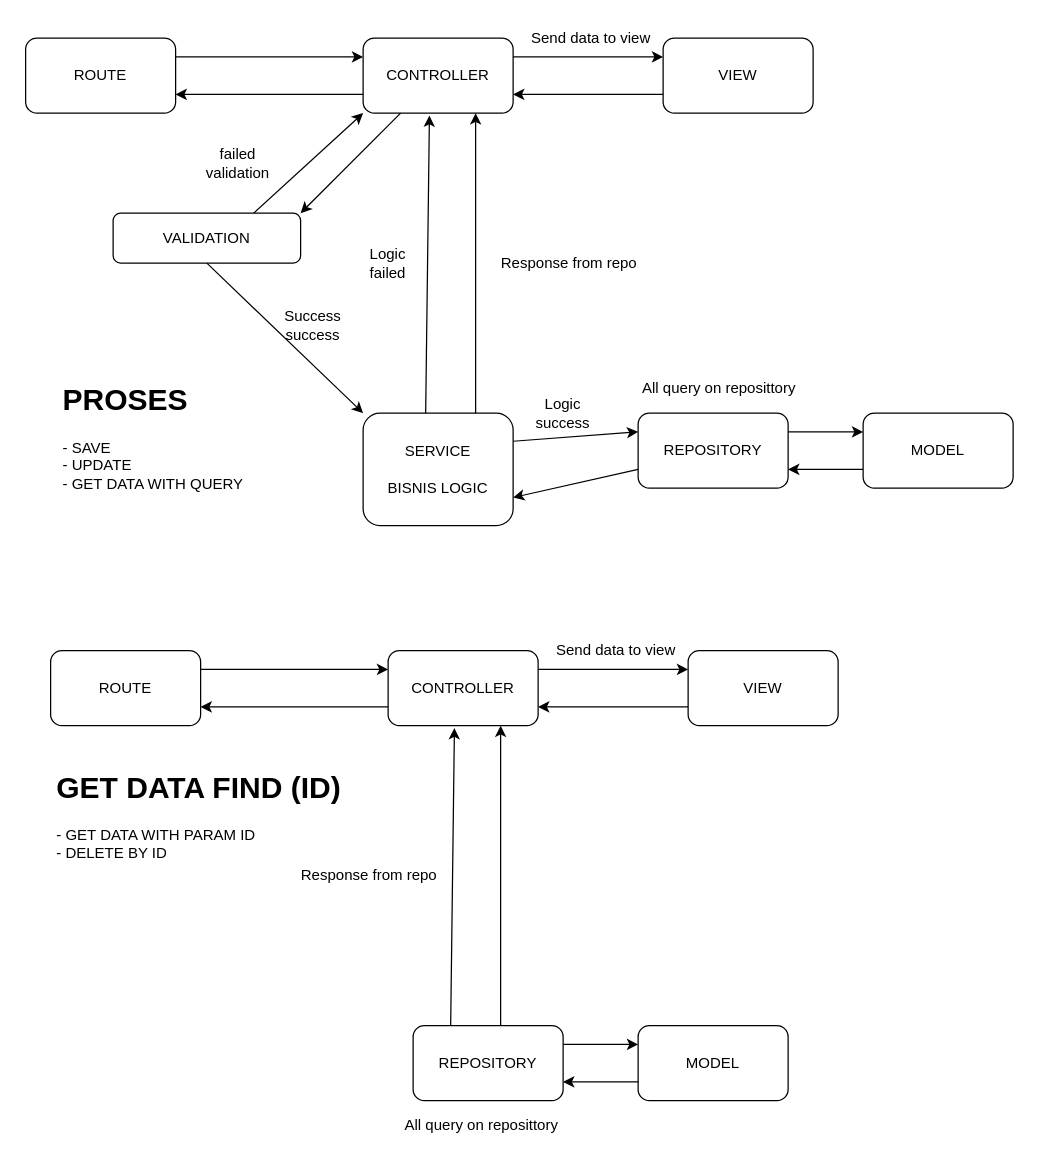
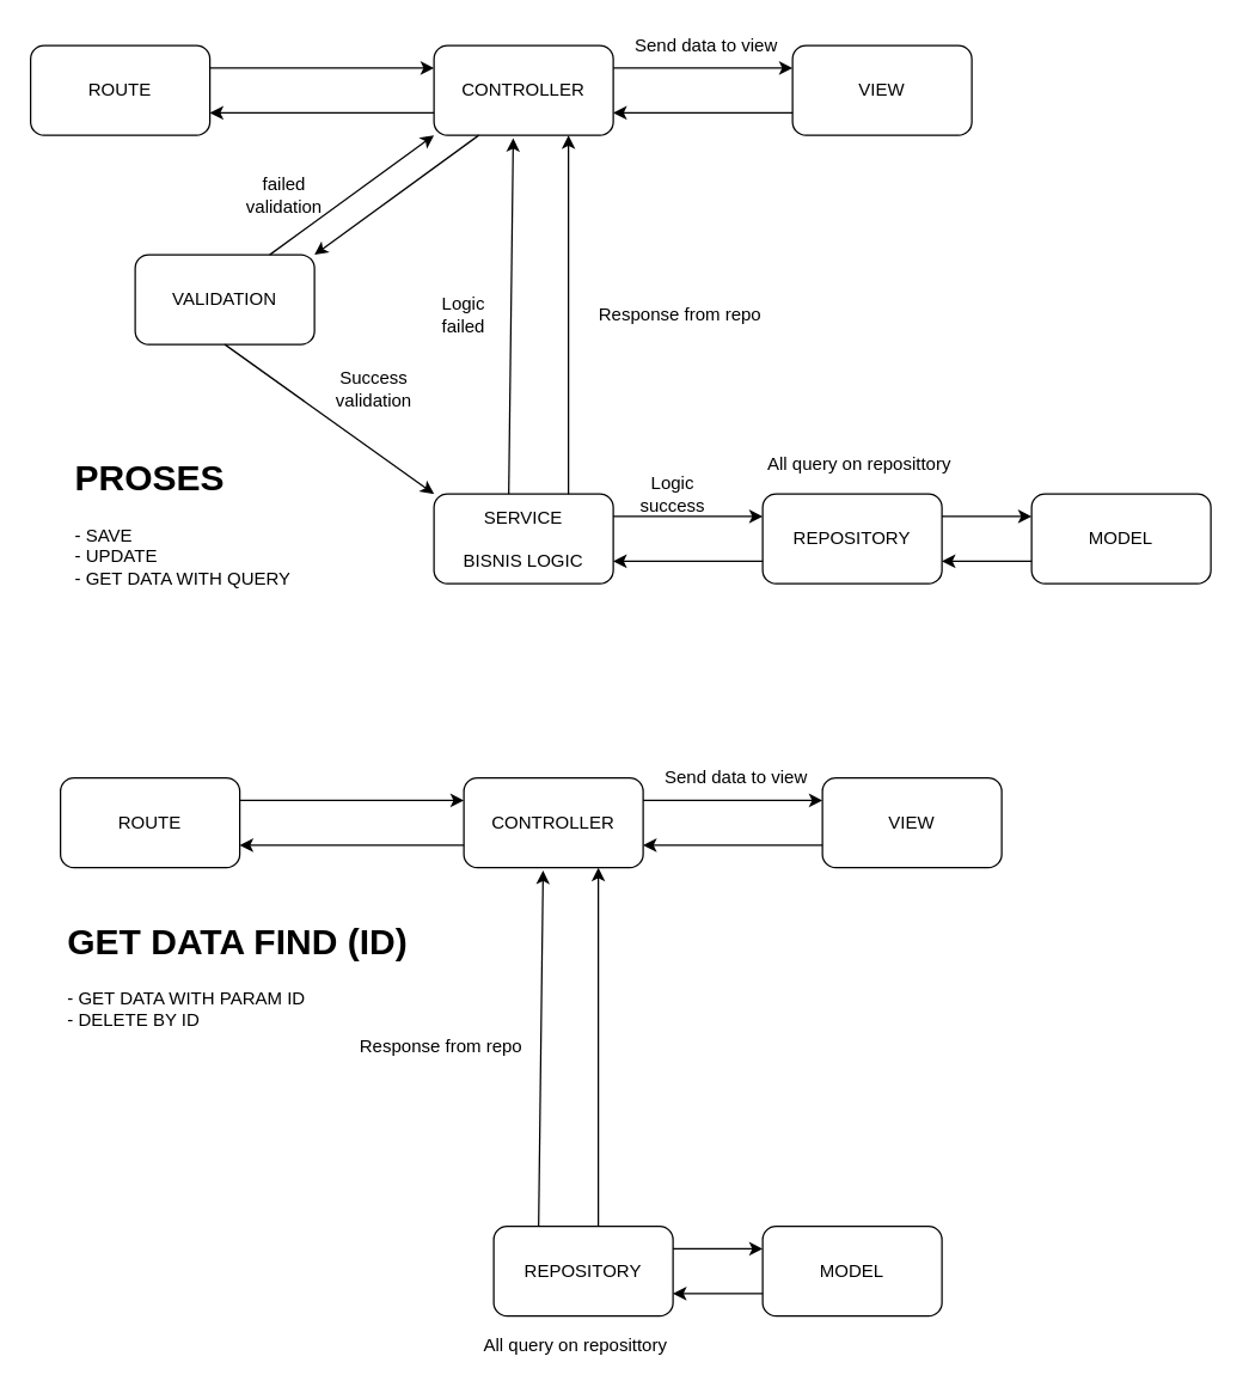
  <mxCell id="0" />
  <mxCell id="1" parent="0" />
  <mxCell id="2" value="ROUTE" style="rounded=1;whiteSpace=wrap;html=1;" parent="1" vertex="1"><mxGeometry x="20" y="30" width="120" height="60" as="geometry" /></mxCell>
  <mxCell id="3" value="CONTROLLER" style="rounded=1;whiteSpace=wrap;html=1;" parent="1" vertex="1"><mxGeometry x="290" y="30" width="120" height="60" as="geometry" /></mxCell>
- <mxCell id="4" value="&lt;div&gt;SERVICE&lt;/div&gt;&lt;br&gt;BISNIS LOGIC" style="rounded=1;whiteSpace=wrap;html=1;" parent="1" vertex="1"><mxGeometry x="290" y="330" width="120" height="90" as="geometry" /></mxCell>
+ <mxCell id="4" value="&lt;div&gt;SERVICE&lt;/div&gt;&lt;br&gt;BISNIS LOGIC" style="rounded=1;whiteSpace=wrap;html=1;" parent="1" vertex="1"><mxGeometry x="290" y="330" width="120" height="60" as="geometry" /></mxCell>
  <mxCell id="5" value="REPOSITORY" style="rounded=1;whiteSpace=wrap;html=1;" parent="1" vertex="1"><mxGeometry x="510" y="330" width="120" height="60" as="geometry" /></mxCell>
- <mxCell id="6" value="VALIDATION" style="rounded=1;whiteSpace=wrap;html=1;" parent="1" vertex="1"><mxGeometry x="90" y="170" width="150" height="40" as="geometry" /></mxCell>
+ <mxCell id="6" value="VALIDATION" style="rounded=1;whiteSpace=wrap;html=1;" parent="1" vertex="1"><mxGeometry x="90" y="170" width="120" height="60" as="geometry" /></mxCell>
  <mxCell id="7" value="MODEL" style="rounded=1;whiteSpace=wrap;html=1;" parent="1" vertex="1"><mxGeometry x="690" y="330" width="120" height="60" as="geometry" /></mxCell>
  <mxCell id="8" value="" style="endArrow=classic;html=1;exitX=0.75;exitY=0;exitDx=0;exitDy=0;entryX=0;entryY=1;entryDx=0;entryDy=0;" parent="1" source="6" target="3" edge="1"><mxGeometry width="50" height="50" relative="1" as="geometry"><mxPoint x="290" y="270" as="sourcePoint" /><mxPoint x="230" y="100" as="targetPoint" /></mxGeometry></mxCell>
  <mxCell id="9" value="" style="endArrow=classic;html=1;entryX=0;entryY=0;entryDx=0;entryDy=0;exitX=0.5;exitY=1;exitDx=0;exitDy=0;" parent="1" source="6" target="4" edge="1"><mxGeometry width="50" height="50" relative="1" as="geometry"><mxPoint x="290" y="270" as="sourcePoint" /><mxPoint x="340" y="220" as="targetPoint" /></mxGeometry></mxCell>
  <mxCell id="10" value="" style="endArrow=classic;html=1;exitX=1;exitY=0.25;exitDx=0;exitDy=0;entryX=0;entryY=0.25;entryDx=0;entryDy=0;" parent="1" source="5" target="7" edge="1"><mxGeometry width="50" height="50" relative="1" as="geometry"><mxPoint x="290" y="270" as="sourcePoint" /><mxPoint x="340" y="220" as="targetPoint" /></mxGeometry></mxCell>
  <mxCell id="11" value="" style="endArrow=classic;html=1;exitX=0;exitY=0.75;exitDx=0;exitDy=0;entryX=1;entryY=0.75;entryDx=0;entryDy=0;" parent="1" source="7" target="5" edge="1"><mxGeometry width="50" height="50" relative="1" as="geometry"><mxPoint x="290" y="270" as="sourcePoint" /><mxPoint x="340" y="220" as="targetPoint" /></mxGeometry></mxCell>
  <mxCell id="12" value="" style="endArrow=classic;html=1;exitX=1;exitY=0.25;exitDx=0;exitDy=0;entryX=0;entryY=0.25;entryDx=0;entryDy=0;" parent="1" source="4" target="5" edge="1"><mxGeometry width="50" height="50" relative="1" as="geometry"><mxPoint x="290" y="270" as="sourcePoint" /><mxPoint x="340" y="220" as="targetPoint" /></mxGeometry></mxCell>
  <mxCell id="13" value="" style="endArrow=classic;html=1;exitX=0;exitY=0.75;exitDx=0;exitDy=0;entryX=1;entryY=0.75;entryDx=0;entryDy=0;" parent="1" source="5" target="4" edge="1"><mxGeometry width="50" height="50" relative="1" as="geometry"><mxPoint x="290" y="270" as="sourcePoint" /><mxPoint x="340" y="220" as="targetPoint" /></mxGeometry></mxCell>
  <mxCell id="14" value="" style="endArrow=classic;html=1;exitX=0.75;exitY=0;exitDx=0;exitDy=0;entryX=0.75;entryY=1;entryDx=0;entryDy=0;" parent="1" source="4" target="3" edge="1"><mxGeometry width="50" height="50" relative="1" as="geometry"><mxPoint x="290" y="270" as="sourcePoint" /><mxPoint x="340" y="220" as="targetPoint" /></mxGeometry></mxCell>
  <mxCell id="15" value="" style="endArrow=classic;html=1;exitX=1;exitY=0.25;exitDx=0;exitDy=0;entryX=0;entryY=0.25;entryDx=0;entryDy=0;" parent="1" source="2" target="3" edge="1"><mxGeometry width="50" height="50" relative="1" as="geometry"><mxPoint x="290" y="230" as="sourcePoint" /><mxPoint x="340" y="180" as="targetPoint" /></mxGeometry></mxCell>
  <mxCell id="16" value="" style="endArrow=classic;html=1;exitX=0;exitY=0.75;exitDx=0;exitDy=0;entryX=1;entryY=0.75;entryDx=0;entryDy=0;" parent="1" source="3" target="2" edge="1"><mxGeometry width="50" height="50" relative="1" as="geometry"><mxPoint x="290" y="230" as="sourcePoint" /><mxPoint x="340" y="180" as="targetPoint" /></mxGeometry></mxCell>
  <mxCell id="17" value="&lt;div&gt;VIEW&lt;/div&gt;" style="rounded=1;whiteSpace=wrap;html=1;" parent="1" vertex="1"><mxGeometry x="530" y="30" width="120" height="60" as="geometry" /></mxCell>
  <mxCell id="18" value="" style="endArrow=classic;html=1;exitX=0;exitY=0.75;exitDx=0;exitDy=0;entryX=1;entryY=0.75;entryDx=0;entryDy=0;" parent="1" source="17" target="3" edge="1"><mxGeometry width="50" height="50" relative="1" as="geometry"><mxPoint x="290" y="230" as="sourcePoint" /><mxPoint x="340" y="180" as="targetPoint" /></mxGeometry></mxCell>
  <mxCell id="19" value="" style="endArrow=classic;html=1;exitX=1;exitY=0.25;exitDx=0;exitDy=0;entryX=0;entryY=0.25;entryDx=0;entryDy=0;" parent="1" source="3" target="17" edge="1"><mxGeometry width="50" height="50" relative="1" as="geometry"><mxPoint x="290" y="230" as="sourcePoint" /><mxPoint x="340" y="180" as="targetPoint" /></mxGeometry></mxCell>
  <mxCell id="20" value="&lt;h1&gt;PROSES&lt;/h1&gt;&lt;div&gt;- SAVE&lt;/div&gt;&lt;div&gt;- UPDATE&lt;/div&gt;&lt;div&gt;- GET DATA WITH QUERY&lt;/div&gt;" style="text;html=1;strokeColor=none;fillColor=none;spacing=5;spacingTop=-20;whiteSpace=wrap;overflow=hidden;rounded=0;" parent="1" vertex="1"><mxGeometry x="45" y="300" width="220" height="100" as="geometry" /></mxCell>
  <mxCell id="21" value="" style="endArrow=classic;html=1;entryX=1;entryY=0;entryDx=0;entryDy=0;exitX=0.25;exitY=1;exitDx=0;exitDy=0;" parent="1" source="3" target="6" edge="1"><mxGeometry width="50" height="50" relative="1" as="geometry"><mxPoint x="270" y="160" as="sourcePoint" /><mxPoint x="340" y="180" as="targetPoint" /></mxGeometry></mxCell>
  <mxCell id="22" value="&lt;div&gt;failed validation&lt;/div&gt;" style="text;html=1;strokeColor=none;fillColor=none;align=center;verticalAlign=middle;whiteSpace=wrap;rounded=0;" parent="1" vertex="1"><mxGeometry x="170" y="120" width="40" height="20" as="geometry" /></mxCell>
- <mxCell id="23" value="Success success" style="text;html=1;strokeColor=none;fillColor=none;align=center;verticalAlign=middle;whiteSpace=wrap;rounded=0;" parent="1" vertex="1"><mxGeometry x="230" y="250" width="40" height="20" as="geometry" /></mxCell>
+ <mxCell id="23" value="Success validation" style="text;html=1;strokeColor=none;fillColor=none;align=center;verticalAlign=middle;whiteSpace=wrap;rounded=0;" parent="1" vertex="1"><mxGeometry x="230" y="250" width="40" height="20" as="geometry" /></mxCell>
  <mxCell id="24" value="Logic success" style="text;html=1;strokeColor=none;fillColor=none;align=center;verticalAlign=middle;whiteSpace=wrap;rounded=0;" parent="1" vertex="1"><mxGeometry x="430" y="320" width="40" height="20" as="geometry" /></mxCell>
  <mxCell id="25" value="" style="endArrow=classic;html=1;exitX=0.417;exitY=0;exitDx=0;exitDy=0;exitPerimeter=0;entryX=0.442;entryY=1.033;entryDx=0;entryDy=0;entryPerimeter=0;" parent="1" source="4" target="3" edge="1"><mxGeometry width="50" height="50" relative="1" as="geometry"><mxPoint x="290" y="230" as="sourcePoint" /><mxPoint x="340" y="180" as="targetPoint" /></mxGeometry></mxCell>
  <mxCell id="26" value="Logic failed" style="text;html=1;strokeColor=none;fillColor=none;align=center;verticalAlign=middle;whiteSpace=wrap;rounded=0;" parent="1" vertex="1"><mxGeometry x="290" y="200" width="40" height="20" as="geometry" /></mxCell>
  <mxCell id="27" value="Response from repo" style="text;html=1;strokeColor=none;fillColor=none;align=center;verticalAlign=middle;whiteSpace=wrap;rounded=0;" parent="1" vertex="1"><mxGeometry x="390" y="200" width="130" height="20" as="geometry" /></mxCell>
  <mxCell id="28" value="Send data to view" style="text;html=1;strokeColor=none;fillColor=none;align=center;verticalAlign=middle;whiteSpace=wrap;rounded=0;" parent="1" vertex="1"><mxGeometry x="415" y="20" width="115" height="20" as="geometry" /></mxCell>
  <mxCell id="29" value="All query on reposittory" style="text;html=1;strokeColor=none;fillColor=none;align=center;verticalAlign=middle;whiteSpace=wrap;rounded=0;" parent="1" vertex="1"><mxGeometry x="500" y="300" width="150" height="20" as="geometry" /></mxCell>
  <mxCell id="30" value="ROUTE" style="rounded=1;whiteSpace=wrap;html=1;" vertex="1" parent="1"><mxGeometry x="40" y="520" width="120" height="60" as="geometry" /></mxCell>
  <mxCell id="31" value="CONTROLLER" style="rounded=1;whiteSpace=wrap;html=1;" vertex="1" parent="1"><mxGeometry x="310" y="520" width="120" height="60" as="geometry" /></mxCell>
  <mxCell id="32" value="REPOSITORY" style="rounded=1;whiteSpace=wrap;html=1;" vertex="1" parent="1"><mxGeometry x="330" y="820" width="120" height="60" as="geometry" /></mxCell>
  <mxCell id="33" value="MODEL" style="rounded=1;whiteSpace=wrap;html=1;" vertex="1" parent="1"><mxGeometry x="510" y="820" width="120" height="60" as="geometry" /></mxCell>
  <mxCell id="34" value="" style="endArrow=classic;html=1;exitX=1;exitY=0.25;exitDx=0;exitDy=0;entryX=0;entryY=0.25;entryDx=0;entryDy=0;" edge="1" source="32" target="33" parent="1"><mxGeometry width="50" height="50" relative="1" as="geometry"><mxPoint x="110" y="760" as="sourcePoint" /><mxPoint x="160" y="710" as="targetPoint" /></mxGeometry></mxCell>
  <mxCell id="35" value="" style="endArrow=classic;html=1;exitX=0;exitY=0.75;exitDx=0;exitDy=0;entryX=1;entryY=0.75;entryDx=0;entryDy=0;" edge="1" source="33" target="32" parent="1"><mxGeometry width="50" height="50" relative="1" as="geometry"><mxPoint x="110" y="760" as="sourcePoint" /><mxPoint x="160" y="710" as="targetPoint" /></mxGeometry></mxCell>
  <mxCell id="36" value="" style="endArrow=classic;html=1;exitX=0.75;exitY=0;exitDx=0;exitDy=0;entryX=0.75;entryY=1;entryDx=0;entryDy=0;" edge="1" target="31" parent="1"><mxGeometry width="50" height="50" relative="1" as="geometry"><mxPoint x="400" y="820" as="sourcePoint" /><mxPoint x="360" y="710" as="targetPoint" /></mxGeometry></mxCell>
  <mxCell id="37" value="" style="endArrow=classic;html=1;exitX=1;exitY=0.25;exitDx=0;exitDy=0;entryX=0;entryY=0.25;entryDx=0;entryDy=0;" edge="1" source="30" target="31" parent="1"><mxGeometry width="50" height="50" relative="1" as="geometry"><mxPoint x="310" y="720" as="sourcePoint" /><mxPoint x="360" y="670" as="targetPoint" /></mxGeometry></mxCell>
  <mxCell id="38" value="" style="endArrow=classic;html=1;exitX=0;exitY=0.75;exitDx=0;exitDy=0;entryX=1;entryY=0.75;entryDx=0;entryDy=0;" edge="1" source="31" target="30" parent="1"><mxGeometry width="50" height="50" relative="1" as="geometry"><mxPoint x="310" y="720" as="sourcePoint" /><mxPoint x="360" y="670" as="targetPoint" /></mxGeometry></mxCell>
  <mxCell id="39" value="&lt;div&gt;VIEW&lt;/div&gt;" style="rounded=1;whiteSpace=wrap;html=1;" vertex="1" parent="1"><mxGeometry x="550" y="520" width="120" height="60" as="geometry" /></mxCell>
  <mxCell id="40" value="" style="endArrow=classic;html=1;exitX=0;exitY=0.75;exitDx=0;exitDy=0;entryX=1;entryY=0.75;entryDx=0;entryDy=0;" edge="1" source="39" target="31" parent="1"><mxGeometry width="50" height="50" relative="1" as="geometry"><mxPoint x="310" y="720" as="sourcePoint" /><mxPoint x="360" y="670" as="targetPoint" /></mxGeometry></mxCell>
  <mxCell id="41" value="" style="endArrow=classic;html=1;exitX=1;exitY=0.25;exitDx=0;exitDy=0;entryX=0;entryY=0.25;entryDx=0;entryDy=0;" edge="1" source="31" target="39" parent="1"><mxGeometry width="50" height="50" relative="1" as="geometry"><mxPoint x="310" y="720" as="sourcePoint" /><mxPoint x="360" y="670" as="targetPoint" /></mxGeometry></mxCell>
  <mxCell id="42" value="&lt;h1&gt;GET DATA FIND (ID)&lt;/h1&gt;&lt;div&gt;- GET DATA WITH PARAM ID&lt;/div&gt;&lt;div&gt;- DELETE BY ID&lt;br&gt;&lt;/div&gt;" style="text;html=1;strokeColor=none;fillColor=none;spacing=5;spacingTop=-20;whiteSpace=wrap;overflow=hidden;rounded=0;" vertex="1" parent="1"><mxGeometry x="40" y="610" width="250" height="100" as="geometry" /></mxCell>
  <mxCell id="43" value="" style="endArrow=classic;html=1;exitX=0.417;exitY=0;exitDx=0;exitDy=0;exitPerimeter=0;entryX=0.442;entryY=1.033;entryDx=0;entryDy=0;entryPerimeter=0;" edge="1" target="31" parent="1"><mxGeometry width="50" height="50" relative="1" as="geometry"><mxPoint x="360.04" y="820" as="sourcePoint" /><mxPoint x="360" y="670" as="targetPoint" /></mxGeometry></mxCell>
  <mxCell id="44" value="Response from repo" style="text;html=1;strokeColor=none;fillColor=none;align=center;verticalAlign=middle;whiteSpace=wrap;rounded=0;" vertex="1" parent="1"><mxGeometry x="230" y="690" width="130" height="20" as="geometry" /></mxCell>
  <mxCell id="45" value="Send data to view" style="text;html=1;strokeColor=none;fillColor=none;align=center;verticalAlign=middle;whiteSpace=wrap;rounded=0;" vertex="1" parent="1"><mxGeometry x="435" y="510" width="115" height="20" as="geometry" /></mxCell>
  <mxCell id="46" value="All query on reposittory" style="text;html=1;strokeColor=none;fillColor=none;align=center;verticalAlign=middle;whiteSpace=wrap;rounded=0;" vertex="1" parent="1"><mxGeometry x="310" y="890" width="150" height="20" as="geometry" /></mxCell>
